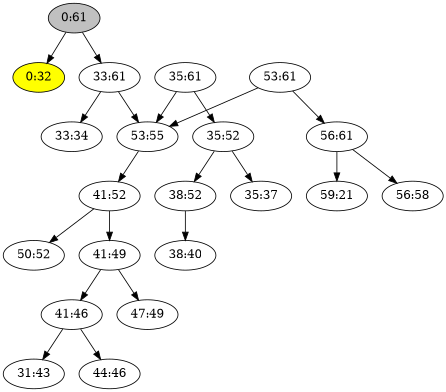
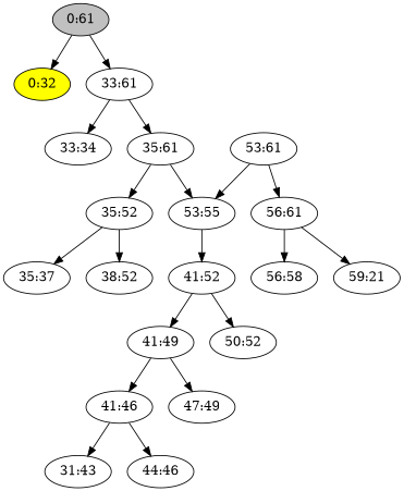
  digraph {
    n1 [fillcolor=grey label="0:61" style=filled]
    n2 [fillcolor=yellow label="0:32" style=filled]
    n3 [label="33:61"]
    n4 [label="33:34"]
    n5 [label="35:61"]
    n6 [label="35:52"]
    n7 [label="53:55"]
    n8 [label="35:37"]
    n9 [label="38:52"]
    n10 [label="53:61"]
    n11 [label="56:61"]
-   n12 [label="38:40"]
    n13 [label="41:52"]
    n14 [label="41:49"]
    n15 [label="50:52"]
    n16 [label="41:46"]
    n17 [label="47:49"]
    n18 [label="31:43"]
    n19 [label="44:46"]
    n20 [label="56:58"]
    n21 [label="59:21"]
    n1 -> n2
    n1 -> n3
    n3 -> n4
-   n3 -> n7
+   n3 -> n5
    n5 -> n6
    n5 -> n7
    n6 -> n8
    n6 -> n9
    n7 -> n13
-   n9 -> n12
    n10 -> n7
    n10 -> n11
    n11 -> n20
    n11 -> n21
    n13 -> n14
    n13 -> n15
    n14 -> n16
    n14 -> n17
    n16 -> n18
    n16 -> n19
  }
